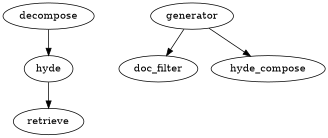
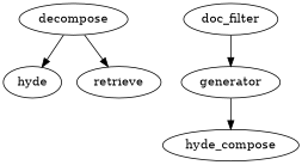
  digraph {
    decompose
    hyde
    retrieve
    doc_filter
    generator
    n6 [label=hyde_compose]
    decompose -> hyde
-   hyde -> retrieve
-   generator -> doc_filter
+   decompose -> retrieve
+   doc_filter -> generator
    generator -> n6
  }
